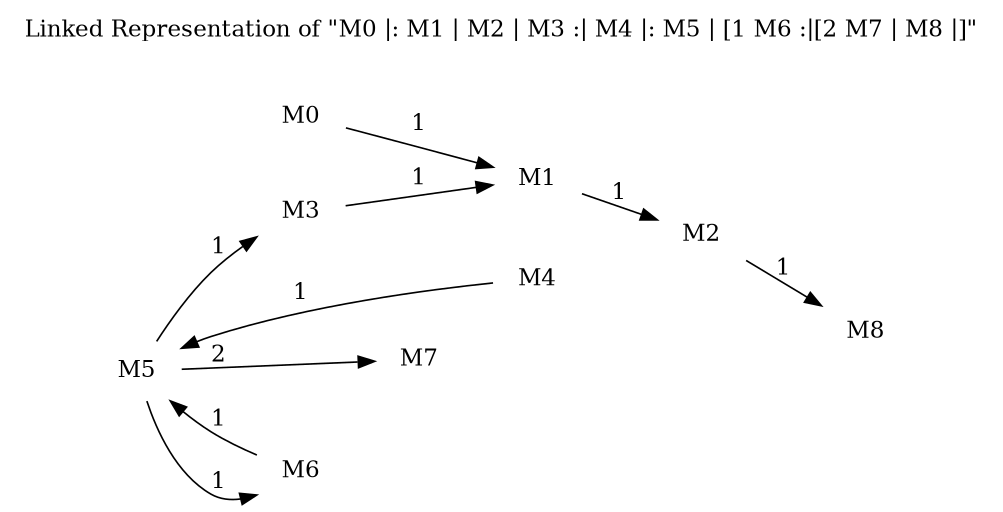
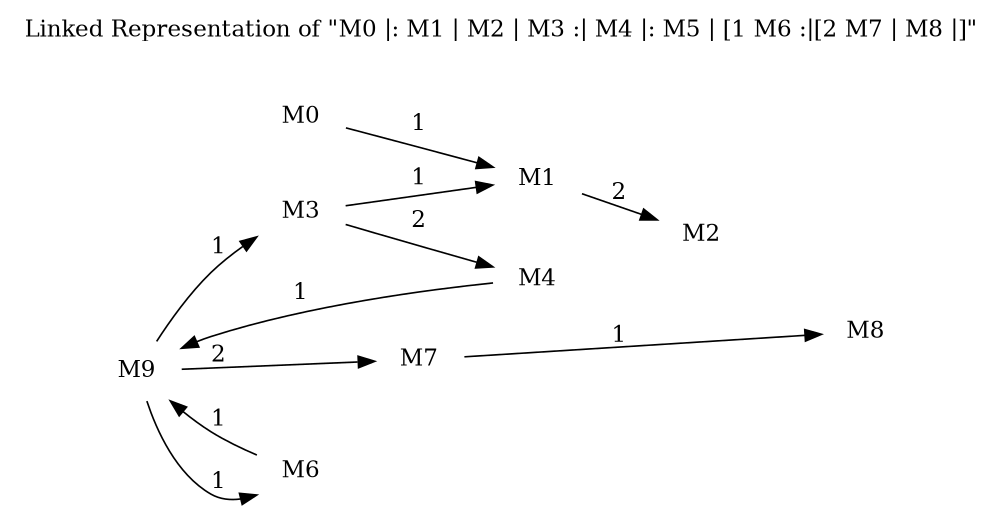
  digraph {
    label="Linked Representation of \"M0 |: M1 | M2 | M3 :| M4 |: M5 | [1 M6 :|[2 M7 | M8 |]\""
    labelloc=t
    rankdir=LR
    node [shape=none]
    M0
    M1
    M2
    M3
    M4
-   M5
+   M5 [label=M9]
    M6
    M7
    M8
    M0 -> M1 [label=1]
-   M1 -> M2 [label=1]
+   M1 -> M2 [label=2]
    M3 -> M1 [label=1]
+   M3 -> M4 [label=2]
    M4 -> M5 [label=1]
    M5 -> M3 [label=1]
    M5 -> M6 [label=1]
    M5 -> M7 [label=2]
    M6 -> M5 [label=1]
-   M2 -> M8 [label=1]
+   M7 -> M8 [label=1]
  }
